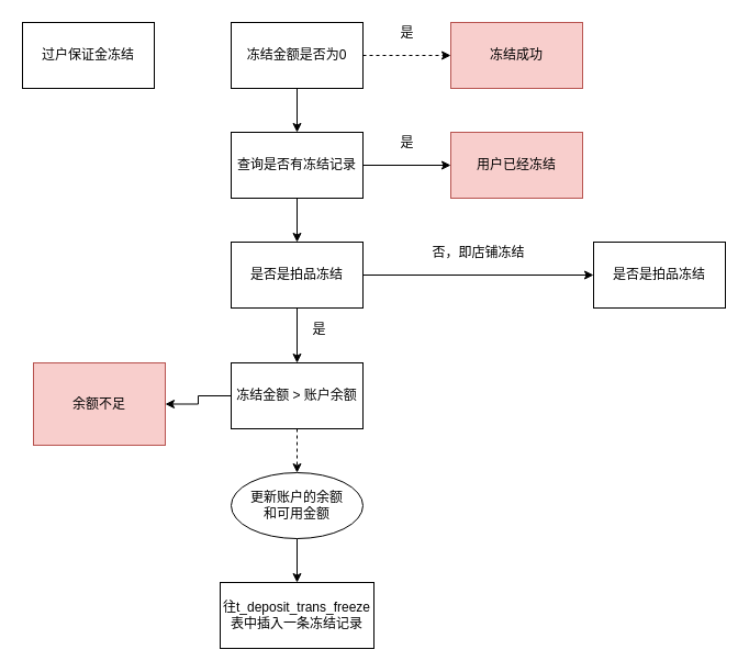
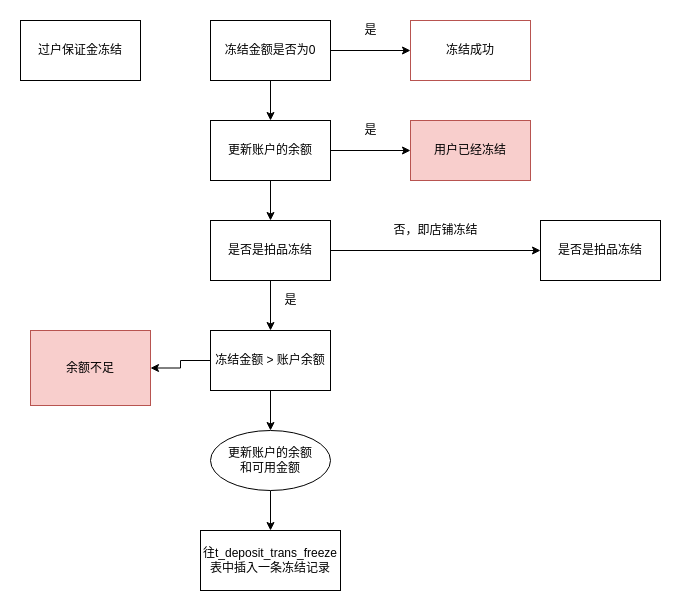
  <mxCell id="0" />
  <mxCell id="1" parent="0" />
  <mxCell id="2" value="过户保证金冻结" style="rounded=0;whiteSpace=wrap;html=1;" vertex="1" parent="1"><mxGeometry x="20" y="20" width="120" height="60" as="geometry" /></mxCell>
- <mxCell id="3" style="edgeStyle=orthogonalEdgeStyle;rounded=0;orthogonalLoop=1;jettySize=auto;html=1;exitX=1;exitY=0.5;exitDx=0;exitDy=0;entryX=0;entryY=0.5;entryDx=0;entryDy=0;dashed=1;" edge="1" parent="1" source="5" target="6"><mxGeometry relative="1" as="geometry" /></mxCell>
+ <mxCell id="3" style="edgeStyle=orthogonalEdgeStyle;rounded=0;orthogonalLoop=1;jettySize=auto;html=1;exitX=1;exitY=0.5;exitDx=0;exitDy=0;entryX=0;entryY=0.5;entryDx=0;entryDy=0;" edge="1" parent="1" source="5" target="6"><mxGeometry relative="1" as="geometry" /></mxCell>
  <mxCell id="4" value="" style="edgeStyle=orthogonalEdgeStyle;rounded=0;orthogonalLoop=1;jettySize=auto;html=1;" edge="1" parent="1" source="5" target="10"><mxGeometry relative="1" as="geometry" /></mxCell>
  <mxCell id="5" value="冻结金额是否为0" style="rounded=0;whiteSpace=wrap;html=1;" vertex="1" parent="1"><mxGeometry x="210" y="20" width="120" height="60" as="geometry" /></mxCell>
- <mxCell id="6" value="冻结成功" style="rounded=0;whiteSpace=wrap;html=1;fillColor=#f8cecc;strokeColor=#b85450;" vertex="1" parent="1"><mxGeometry x="410" y="20" width="120" height="60" as="geometry" /></mxCell>
+ <mxCell id="6" value="冻结成功" style="rounded=0;whiteSpace=wrap;html=1;fillColor=#ffffff;strokeColor=#b85450;" vertex="1" parent="1"><mxGeometry x="410" y="20" width="120" height="60" as="geometry" /></mxCell>
  <mxCell id="7" value="是" style="text;html=1;align=center;verticalAlign=middle;resizable=0;points=[];autosize=1;strokeColor=none;fillColor=none;" vertex="1" parent="1"><mxGeometry x="355" y="20" width="30" height="20" as="geometry" /></mxCell>
  <mxCell id="8" style="edgeStyle=orthogonalEdgeStyle;rounded=0;orthogonalLoop=1;jettySize=auto;html=1;exitX=1;exitY=0.5;exitDx=0;exitDy=0;entryX=0;entryY=0.5;entryDx=0;entryDy=0;" edge="1" parent="1" source="10" target="11"><mxGeometry relative="1" as="geometry" /></mxCell>
  <mxCell id="9" style="edgeStyle=orthogonalEdgeStyle;rounded=0;orthogonalLoop=1;jettySize=auto;html=1;" edge="1" parent="1" source="10" target="15"><mxGeometry relative="1" as="geometry" /></mxCell>
- <mxCell id="10" value="查询是否有冻结记录" style="rounded=0;whiteSpace=wrap;html=1;" vertex="1" parent="1"><mxGeometry x="210" y="120" width="120" height="60" as="geometry" /></mxCell>
+ <mxCell id="10" value="更新账户的余额" style="rounded=0;whiteSpace=wrap;html=1;" vertex="1" parent="1"><mxGeometry x="210" y="120" width="120" height="60" as="geometry" /></mxCell>
  <mxCell id="11" value="用户已经冻结" style="rounded=0;whiteSpace=wrap;html=1;fillColor=#f8cecc;strokeColor=#b85450;" vertex="1" parent="1"><mxGeometry x="410" y="120" width="120" height="60" as="geometry" /></mxCell>
  <mxCell id="12" value="是" style="text;html=1;align=center;verticalAlign=middle;resizable=0;points=[];autosize=1;strokeColor=none;fillColor=none;" vertex="1" parent="1"><mxGeometry x="355" y="120" width="30" height="20" as="geometry" /></mxCell>
  <mxCell id="13" style="edgeStyle=orthogonalEdgeStyle;rounded=0;orthogonalLoop=1;jettySize=auto;html=1;exitX=1;exitY=0.5;exitDx=0;exitDy=0;entryX=0;entryY=0.5;entryDx=0;entryDy=0;" edge="1" parent="1" source="15" target="16"><mxGeometry relative="1" as="geometry" /></mxCell>
  <mxCell id="14" style="edgeStyle=orthogonalEdgeStyle;rounded=0;orthogonalLoop=1;jettySize=auto;html=1;exitX=0.5;exitY=1;exitDx=0;exitDy=0;entryX=0.5;entryY=0;entryDx=0;entryDy=0;" edge="1" parent="1" source="15" target="19"><mxGeometry relative="1" as="geometry" /></mxCell>
  <mxCell id="15" value="是否是拍品冻结" style="rounded=0;whiteSpace=wrap;html=1;" vertex="1" parent="1"><mxGeometry x="210" y="220" width="120" height="60" as="geometry" /></mxCell>
  <mxCell id="16" value="是否是拍品冻结" style="rounded=0;whiteSpace=wrap;html=1;" vertex="1" parent="1"><mxGeometry x="540" y="220" width="120" height="60" as="geometry" /></mxCell>
  <mxCell id="17" style="edgeStyle=orthogonalEdgeStyle;rounded=0;orthogonalLoop=1;jettySize=auto;html=1;exitX=0;exitY=0.5;exitDx=0;exitDy=0;entryX=1;entryY=0.5;entryDx=0;entryDy=0;" edge="1" parent="1" source="19" target="20"><mxGeometry relative="1" as="geometry" /></mxCell>
- <mxCell id="18" style="edgeStyle=orthogonalEdgeStyle;rounded=0;orthogonalLoop=1;jettySize=auto;html=1;exitX=0.5;exitY=1;exitDx=0;exitDy=0;dashed=1;" edge="1" parent="1" source="19" target="22"><mxGeometry relative="1" as="geometry" /></mxCell>
+ <mxCell id="18" style="edgeStyle=orthogonalEdgeStyle;rounded=0;orthogonalLoop=1;jettySize=auto;html=1;exitX=0.5;exitY=1;exitDx=0;exitDy=0;" edge="1" parent="1" source="19" target="22"><mxGeometry relative="1" as="geometry" /></mxCell>
  <mxCell id="19" value="冻结金额 &amp;gt; 账户余额" style="rounded=0;whiteSpace=wrap;html=1;" vertex="1" parent="1"><mxGeometry x="210" y="330" width="120" height="60" as="geometry" /></mxCell>
  <mxCell id="20" value="余额不足" style="rounded=0;whiteSpace=wrap;html=1;fillColor=#f8cecc;strokeColor=#b85450;" vertex="1" parent="1"><mxGeometry x="30" y="330" width="120" height="75" as="geometry" /></mxCell>
  <mxCell id="21" style="edgeStyle=orthogonalEdgeStyle;rounded=0;orthogonalLoop=1;jettySize=auto;html=1;exitX=0.5;exitY=1;exitDx=0;exitDy=0;entryX=0.5;entryY=0;entryDx=0;entryDy=0;" edge="1" parent="1" source="22" target="23"><mxGeometry relative="1" as="geometry" /></mxCell>
  <mxCell id="22" value="更新账户的余额&lt;br&gt;和可用金额" style="ellipse;whiteSpace=wrap;html=1;" vertex="1" parent="1"><mxGeometry x="210" y="430" width="120" height="60" as="geometry" /></mxCell>
  <mxCell id="23" value="往t_deposit_trans_freeze表中插入一条冻结记录" style="rounded=0;whiteSpace=wrap;html=1;" vertex="1" parent="1"><mxGeometry x="200" y="530" width="140" height="60" as="geometry" /></mxCell>
  <mxCell id="24" value="是" style="text;html=1;align=center;verticalAlign=middle;resizable=0;points=[];autosize=1;strokeColor=none;fillColor=none;" vertex="1" parent="1"><mxGeometry x="275" y="290" width="30" height="20" as="geometry" /></mxCell>
  <mxCell id="25" value="否，即店铺冻结" style="text;html=1;align=center;verticalAlign=middle;resizable=0;points=[];autosize=1;strokeColor=none;fillColor=none;" vertex="1" parent="1"><mxGeometry x="385" y="220" width="100" height="20" as="geometry" /></mxCell>
